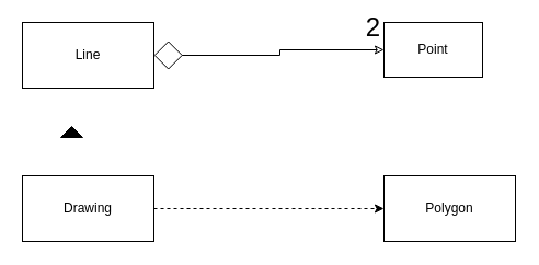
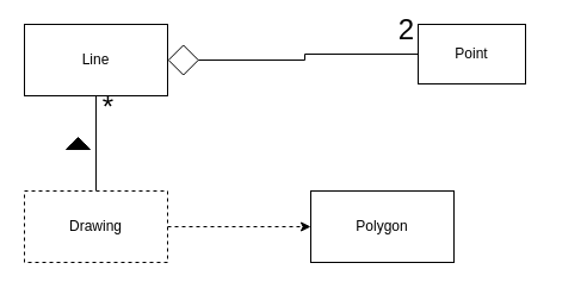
  <mxCell id="0" />
  <mxCell id="1" parent="0" />
- <mxCell id="2" value="2" style="edgeStyle=orthogonalEdgeStyle;rounded=0;orthogonalLoop=1;jettySize=auto;html=1;endArrow=classic;endFill=0;startArrow=diamond;startFill=0;startSize=24;fontSize=24;" edge="1" parent="1" source="4" target="8"><mxGeometry x="0.905" y="20" relative="1" as="geometry"><mxPoint as="offset" /></mxGeometry></mxCell>
+ <mxCell id="2" value="2" style="edgeStyle=orthogonalEdgeStyle;rounded=0;orthogonalLoop=1;jettySize=auto;html=1;endArrow=none;endFill=0;startArrow=diamond;startFill=0;startSize=24;fontSize=24;" edge="1" parent="1" source="4" target="8"><mxGeometry x="0.905" y="20" relative="1" as="geometry"><mxPoint as="offset" /></mxGeometry></mxCell>
+ <mxCell id="3" value="*" style="edgeStyle=orthogonalEdgeStyle;rounded=0;orthogonalLoop=1;jettySize=auto;html=1;endArrow=none;endFill=0;fontSize=24;" edge="1" parent="1" source="4" target="6"><mxGeometry x="-0.75" y="10" relative="1" as="geometry"><mxPoint as="offset" /></mxGeometry></mxCell>
  <mxCell id="4" value="Line" style="rounded=0;whiteSpace=wrap;html=1;" vertex="1" parent="1"><mxGeometry x="20" y="20" width="120" height="60" as="geometry" /></mxCell>
  <mxCell id="5" value="" style="edgeStyle=orthogonalEdgeStyle;rounded=0;orthogonalLoop=1;jettySize=auto;html=1;dashed=1;" edge="1" parent="1" source="6" target="7"><mxGeometry relative="1" as="geometry" /></mxCell>
- <mxCell id="6" value="Drawing" style="rounded=0;whiteSpace=wrap;html=1;" vertex="1" parent="1"><mxGeometry x="20" y="160" width="120" height="60" as="geometry" /></mxCell>
- <mxCell id="7" value="Polygon" style="rounded=0;whiteSpace=wrap;html=1;" vertex="1" parent="1"><mxGeometry x="350" y="160" width="120" height="60" as="geometry" /></mxCell>
+ <mxCell id="6" value="Drawing" style="rounded=0;whiteSpace=wrap;html=1;dashed=1;" vertex="1" parent="1"><mxGeometry x="20" y="160" width="120" height="60" as="geometry" /></mxCell>
+ <mxCell id="7" value="Polygon" style="rounded=0;whiteSpace=wrap;html=1;" vertex="1" parent="1"><mxGeometry x="260" y="160" width="120" height="60" as="geometry" /></mxCell>
  <mxCell id="8" value="Point" style="rounded=0;whiteSpace=wrap;html=1;" vertex="1" parent="1"><mxGeometry x="350" y="20" width="90" height="50" as="geometry" /></mxCell>
  <mxCell id="9" value="" style="triangle;whiteSpace=wrap;html=1;fillColor=#000000;rotation=-90;" vertex="1" parent="1"><mxGeometry x="60" y="110" width="10" height="20" as="geometry" /></mxCell>
